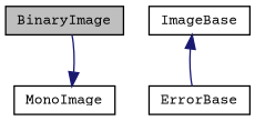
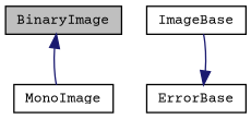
  digraph {
    fontname="Courier Prime"
    node [color=black fontname="Courier Prime" fontsize=10 shape=record]
    edge [color=midnightblue dir=back fontname="Courier Prime" fontsize=10 labelfontname=FreeSans labelfontsize=10 style=solid]
    n1 [fillcolor=grey75 fontcolor=black height=0.2 label=BinaryImage style=filled width=0.4]
    n2 [height=0.2 label=MonoImage width=0.4]
    n3 [height=0.2 label=ImageBase width=0.4]
    n4 [height=0.2 label=ErrorBase width=0.4]
-   n2 -> n1
-   n3 -> n4
+   n1 -> n2
+   n4 -> n3
  }
